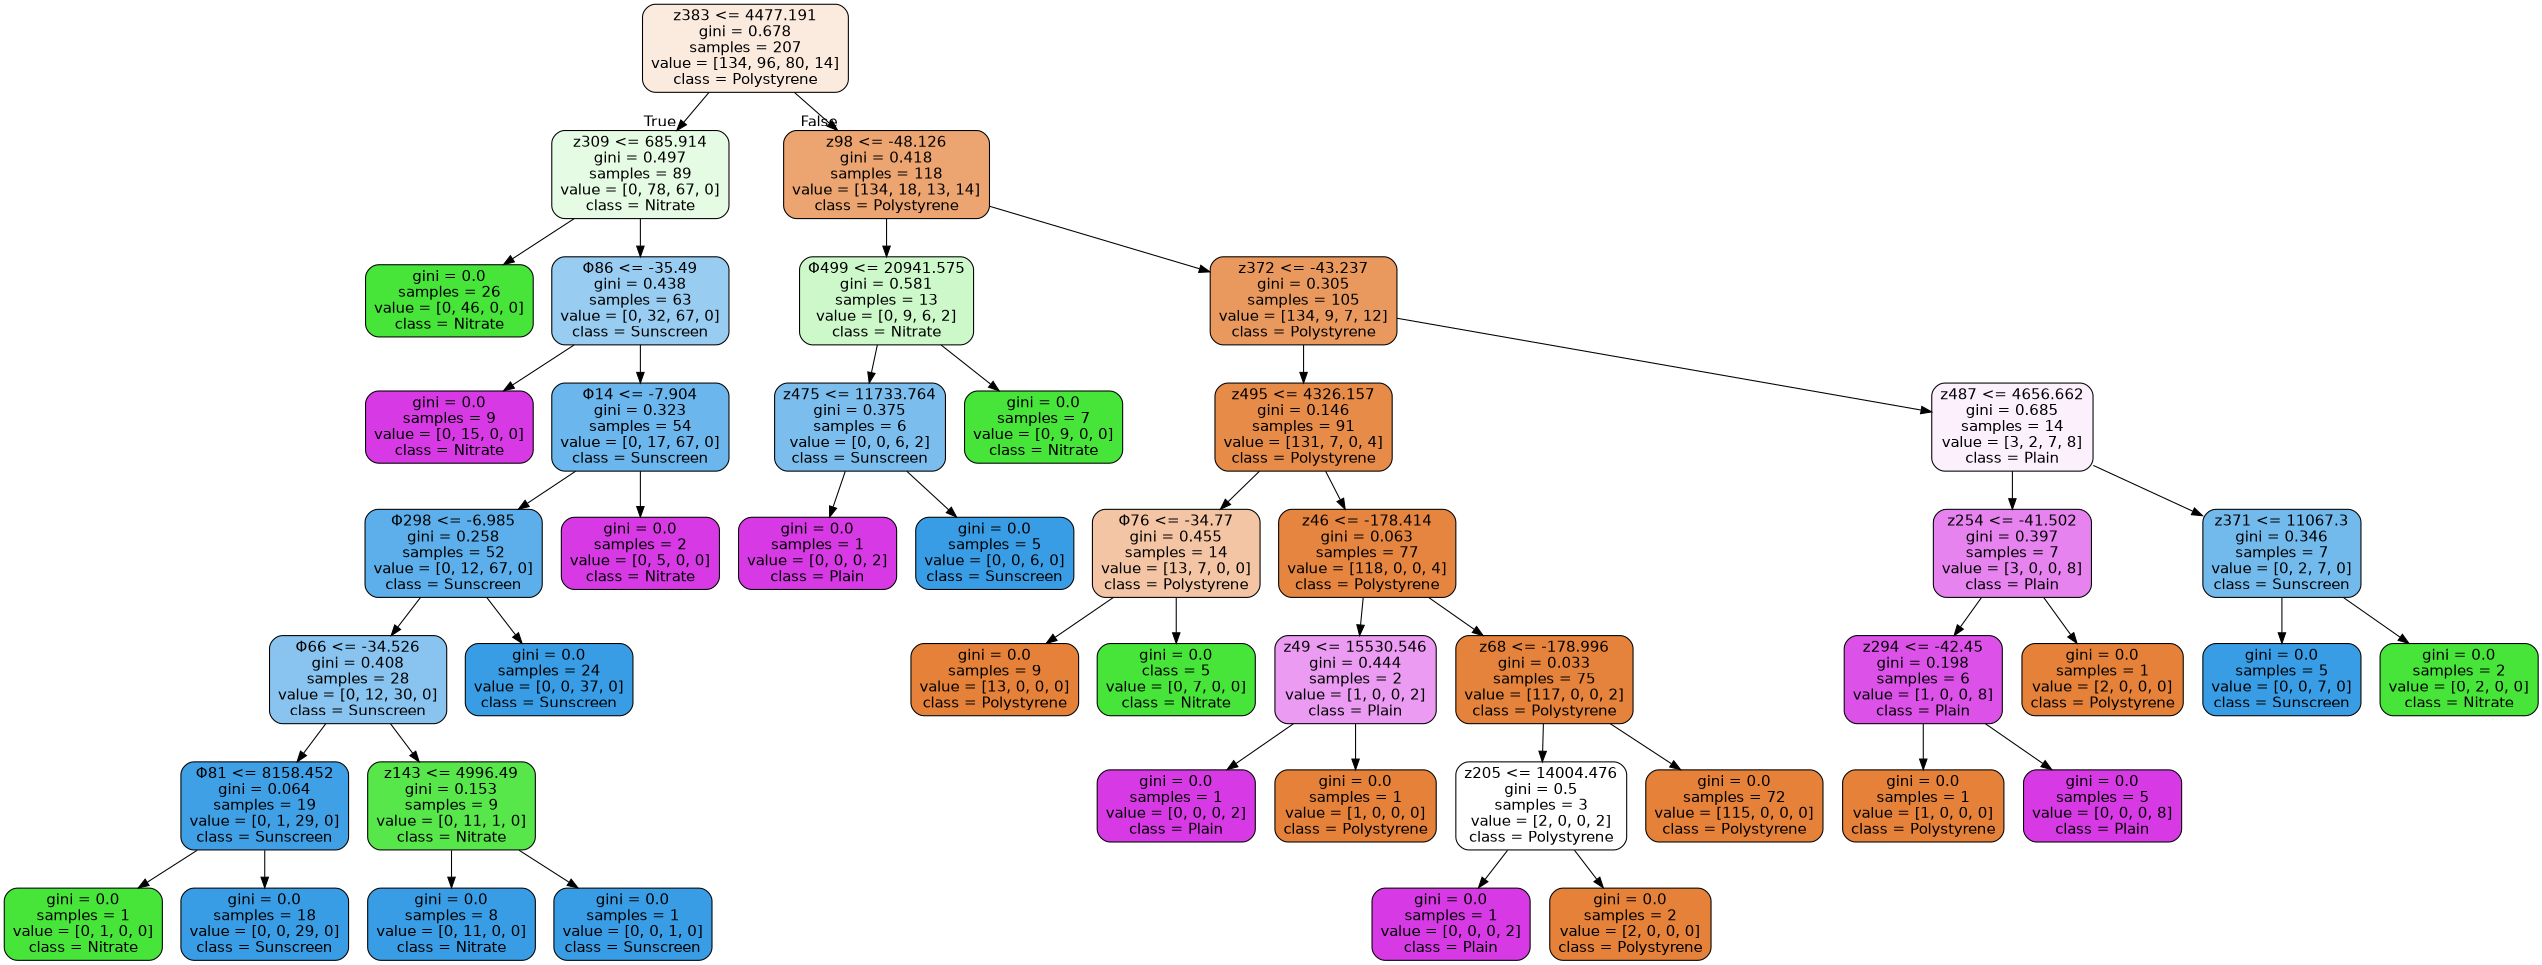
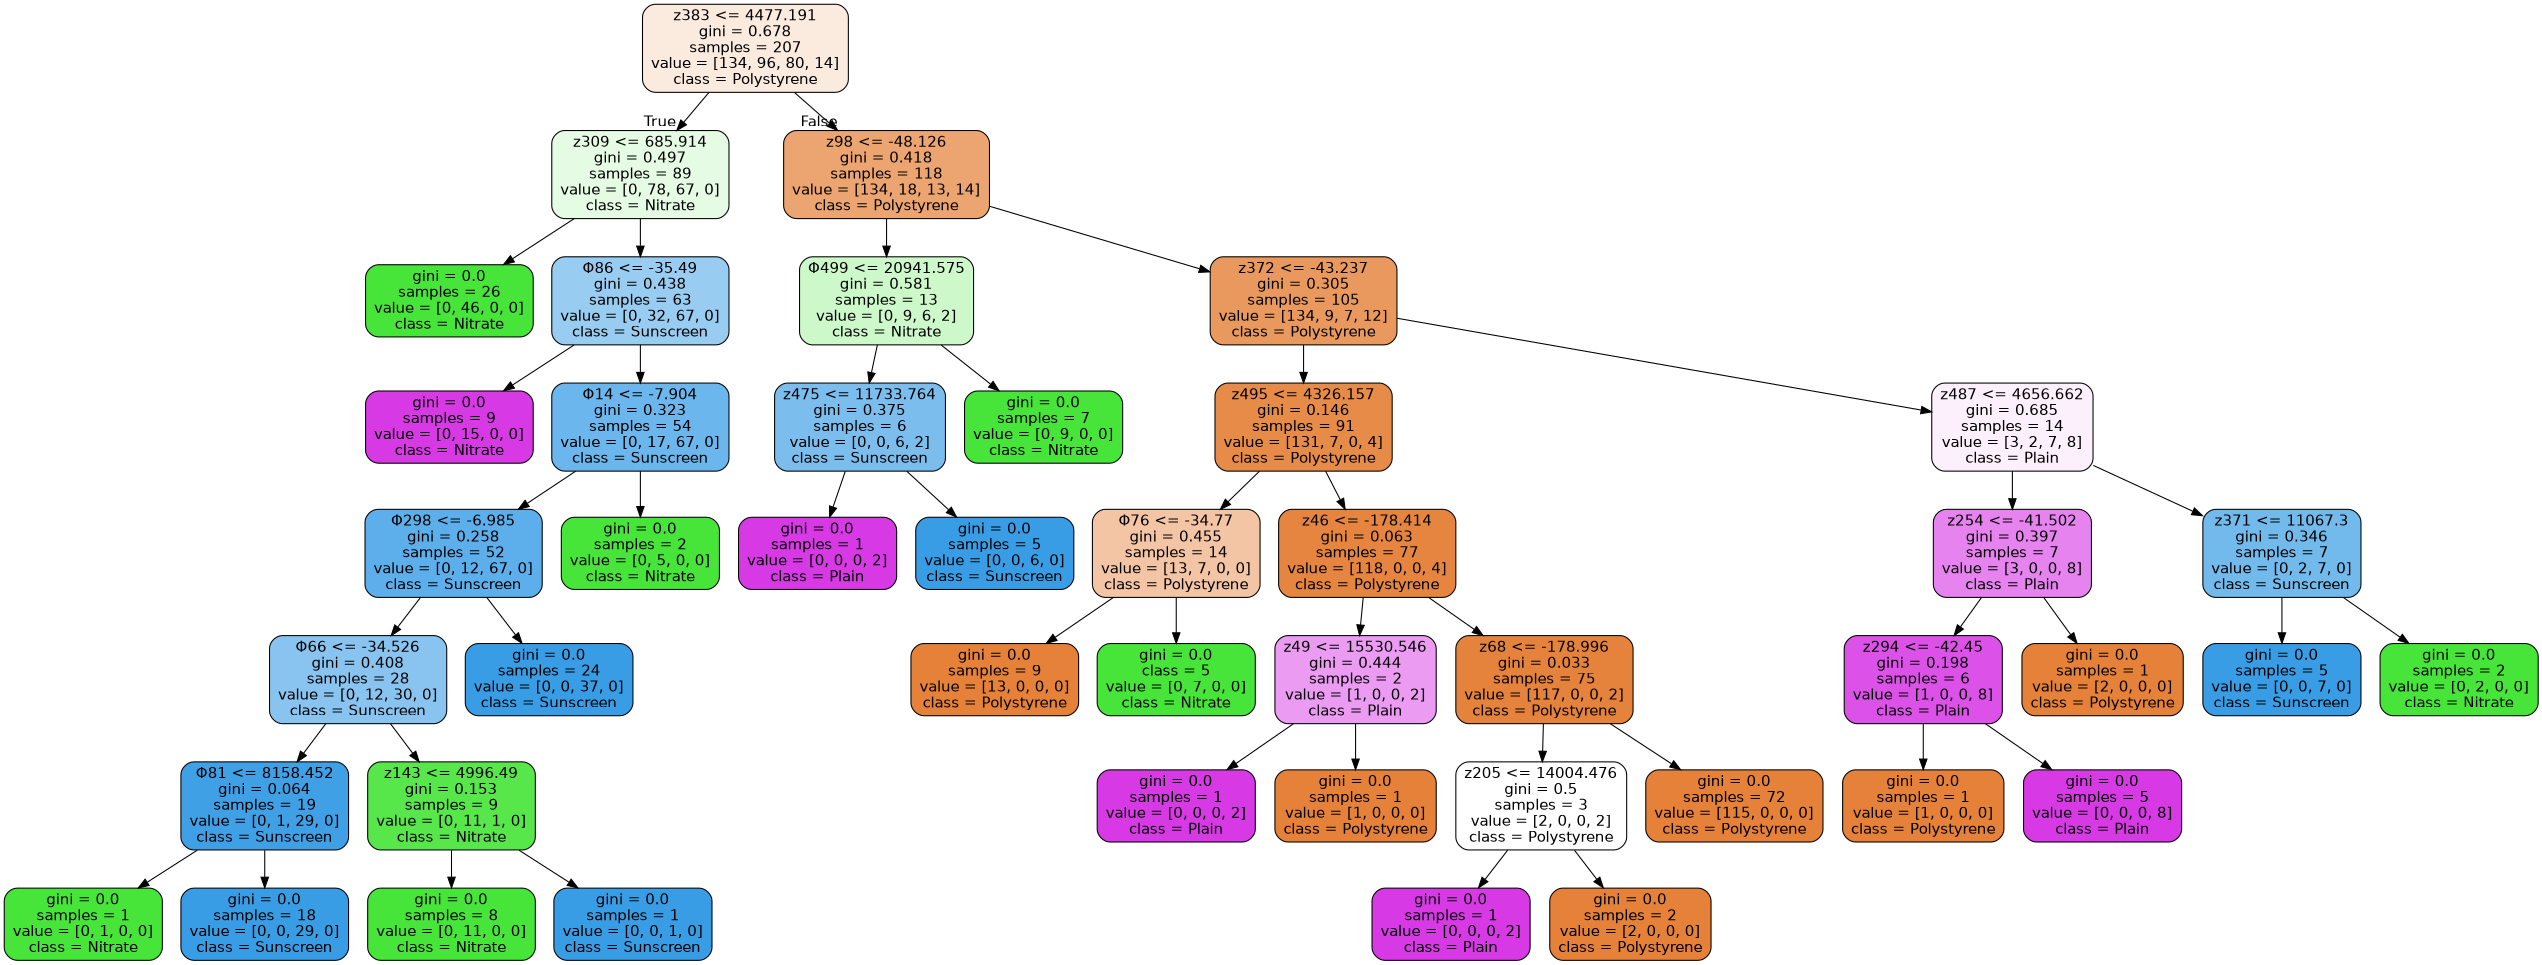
  digraph {
    node [color=black fillcolor="#47e539" fontname=helvetica shape=box style="filled, rounded"]
    edge [fontname=helvetica]
    n1 [fillcolor="#fbeade" label="z383 <= 4477.191\ngini = 0.678\nsamples = 207\nvalue = [134, 96, 80, 14]\nclass = Polystyrene"]
    n2 [fillcolor="#e5fbe3" label="z309 <= 685.914\ngini = 0.497\nsamples = 89\nvalue = [0, 78, 67, 0]\nclass = Nitrate"]
    n3 [fillcolor="#eca470" label="z98 <= -48.126\ngini = 0.418\nsamples = 118\nvalue = [134, 18, 13, 14]\nclass = Polystyrene"]
    n4 [label="gini = 0.0\nsamples = 26\nvalue = [0, 46, 0, 0]\nclass = Nitrate"]
    n5 [fillcolor="#98ccf1" label="Φ86 <= -35.49\ngini = 0.438\nsamples = 63\nvalue = [0, 32, 67, 0]\nclass = Sunscreen"]
    n6 [fillcolor="#cdf8c9" label="Φ499 <= 20941.575\ngini = 0.581\nsamples = 13\nvalue = [0, 9, 6, 2]\nclass = Nitrate"]
    n7 [fillcolor="#ea995e" label="z372 <= -43.237\ngini = 0.305\nsamples = 105\nvalue = [134, 9, 7, 12]\nclass = Polystyrene"]
    n8 [fillcolor="#d739e5" label="gini = 0.0\nsamples = 9\nvalue = [0, 15, 0, 0]\nclass = Nitrate"]
    n9 [fillcolor="#6bb6ec" label="Φ14 <= -7.904\ngini = 0.323\nsamples = 54\nvalue = [0, 17, 67, 0]\nclass = Sunscreen"]
    n10 [fillcolor="#5cafea" label="Φ298 <= -6.985\ngini = 0.258\nsamples = 52\nvalue = [0, 12, 67, 0]\nclass = Sunscreen"]
-   n11 [fillcolor="#d739e5" label="gini = 0.0\nsamples = 2\nvalue = [0, 5, 0, 0]\nclass = Nitrate"]
+   n11 [label="gini = 0.0\nsamples = 2\nvalue = [0, 5, 0, 0]\nclass = Nitrate"]
    n12 [fillcolor="#88c4ef" label="Φ66 <= -34.526\ngini = 0.408\nsamples = 28\nvalue = [0, 12, 30, 0]\nclass = Sunscreen"]
    n13 [fillcolor="#399de5" label="gini = 0.0\nsamples = 24\nvalue = [0, 0, 37, 0]\nclass = Sunscreen"]
    n14 [fillcolor="#40a0e6" label="Φ81 <= 8158.452\ngini = 0.064\nsamples = 19\nvalue = [0, 1, 29, 0]\nclass = Sunscreen"]
    n15 [fillcolor="#58e74b" label="z143 <= 4996.49\ngini = 0.153\nsamples = 9\nvalue = [0, 11, 1, 0]\nclass = Nitrate"]
    n16 [label="gini = 0.0\nsamples = 1\nvalue = [0, 1, 0, 0]\nclass = Nitrate"]
    n17 [fillcolor="#399de5" label="gini = 0.0\nsamples = 18\nvalue = [0, 0, 29, 0]\nclass = Sunscreen"]
-   n18 [fillcolor="#399de5" label="gini = 0.0\nsamples = 8\nvalue = [0, 11, 0, 0]\nclass = Nitrate"]
+   n18 [label="gini = 0.0\nsamples = 8\nvalue = [0, 11, 0, 0]\nclass = Nitrate"]
    n19 [fillcolor="#399de5" label="gini = 0.0\nsamples = 1\nvalue = [0, 0, 1, 0]\nclass = Sunscreen"]
    n20 [fillcolor="#7bbeee" label="z475 <= 11733.764\ngini = 0.375\nsamples = 6\nvalue = [0, 0, 6, 2]\nclass = Sunscreen"]
    n21 [label="gini = 0.0\nsamples = 7\nvalue = [0, 9, 0, 0]\nclass = Nitrate"]
    n22 [fillcolor="#e78b49" label="z495 <= 4326.157\ngini = 0.146\nsamples = 91\nvalue = [131, 7, 0, 4]\nclass = Polystyrene"]
    n23 [fillcolor="#fcf0fd" label="z487 <= 4656.662\ngini = 0.685\nsamples = 14\nvalue = [3, 2, 7, 8]\nclass = Plain"]
    n24 [fillcolor="#d739e5" label="gini = 0.0\nsamples = 1\nvalue = [0, 0, 0, 2]\nclass = Plain"]
    n25 [fillcolor="#399de5" label="gini = 0.0\nsamples = 5\nvalue = [0, 0, 6, 0]\nclass = Sunscreen"]
    n26 [fillcolor="#f3c5a4" label="Φ76 <= -34.77\ngini = 0.455\nsamples = 14\nvalue = [13, 7, 0, 0]\nclass = Polystyrene"]
    n27 [fillcolor="#e68540" label="z46 <= -178.414\ngini = 0.063\nsamples = 77\nvalue = [118, 0, 0, 4]\nclass = Polystyrene"]
    n28 [fillcolor="#e683ef" label="z254 <= -41.502\ngini = 0.397\nsamples = 7\nvalue = [3, 0, 0, 8]\nclass = Plain"]
    n29 [fillcolor="#72b9ec" label="z371 <= 11067.3\ngini = 0.346\nsamples = 7\nvalue = [0, 2, 7, 0]\nclass = Sunscreen"]
    n30 [fillcolor="#e58139" label="gini = 0.0\nsamples = 9\nvalue = [13, 0, 0, 0]\nclass = Polystyrene"]
    n31 [label="gini = 0.0\nclass = 5\nvalue = [0, 7, 0, 0]\nclass = Nitrate"]
    n32 [fillcolor="#eb9cf2" label="z49 <= 15530.546\ngini = 0.444\nsamples = 2\nvalue = [1, 0, 0, 2]\nclass = Plain"]
    n33 [fillcolor="#e5833c" label="z68 <= -178.996\ngini = 0.033\nsamples = 75\nvalue = [117, 0, 0, 2]\nclass = Polystyrene"]
    n34 [fillcolor="#d739e5" label="gini = 0.0\nsamples = 1\nvalue = [0, 0, 0, 2]\nclass = Plain"]
    n35 [fillcolor="#e58139" label="gini = 0.0\nsamples = 1\nvalue = [1, 0, 0, 0]\nclass = Polystyrene"]
    n36 [fillcolor="#ffffff" label="z205 <= 14004.476\ngini = 0.5\nsamples = 3\nvalue = [2, 0, 0, 2]\nclass = Polystyrene"]
    n37 [fillcolor="#e58139" label="gini = 0.0\nsamples = 72\nvalue = [115, 0, 0, 0]\nclass = Polystyrene"]
    n38 [fillcolor="#d739e5" label="gini = 0.0\nsamples = 1\nvalue = [0, 0, 0, 2]\nclass = Plain"]
    n39 [fillcolor="#e58139" label="gini = 0.0\nsamples = 2\nvalue = [2, 0, 0, 0]\nclass = Polystyrene"]
    n40 [fillcolor="#dc52e8" label="z294 <= -42.45\ngini = 0.198\nsamples = 6\nvalue = [1, 0, 0, 8]\nclass = Plain"]
    n41 [fillcolor="#e58139" label="gini = 0.0\nsamples = 1\nvalue = [2, 0, 0, 0]\nclass = Polystyrene"]
    n42 [fillcolor="#399de5" label="gini = 0.0\nsamples = 5\nvalue = [0, 0, 7, 0]\nclass = Sunscreen"]
    n43 [label="gini = 0.0\nsamples = 2\nvalue = [0, 2, 0, 0]\nclass = Nitrate"]
    n44 [fillcolor="#e58139" label="gini = 0.0\nsamples = 1\nvalue = [1, 0, 0, 0]\nclass = Polystyrene"]
    n45 [fillcolor="#d739e5" label="gini = 0.0\nsamples = 5\nvalue = [0, 0, 0, 8]\nclass = Plain"]
    n1 -> n2 [headlabel=True labelangle=45 labeldistance=2.5]
    n1 -> n3 [headlabel=False labelangle=-45 labeldistance=2.5]
    n2 -> n4
    n2 -> n5
    n3 -> n6
    n3 -> n7
    n5 -> n8
    n5 -> n9
    n6 -> n20
    n6 -> n21
    n7 -> n22
    n7 -> n23
    n9 -> n10
    n9 -> n11
    n10 -> n12
    n10 -> n13
    n12 -> n14
    n12 -> n15
    n14 -> n16
    n14 -> n17
    n15 -> n18
    n15 -> n19
    n20 -> n24
    n20 -> n25
    n22 -> n26
    n22 -> n27
    n23 -> n28
    n23 -> n29
    n26 -> n30
    n26 -> n31
    n27 -> n32
    n27 -> n33
    n28 -> n40
    n28 -> n41
    n29 -> n42
    n29 -> n43
    n32 -> n34
    n32 -> n35
    n33 -> n36
    n33 -> n37
    n36 -> n38
    n36 -> n39
    n40 -> n44
    n40 -> n45
  }
